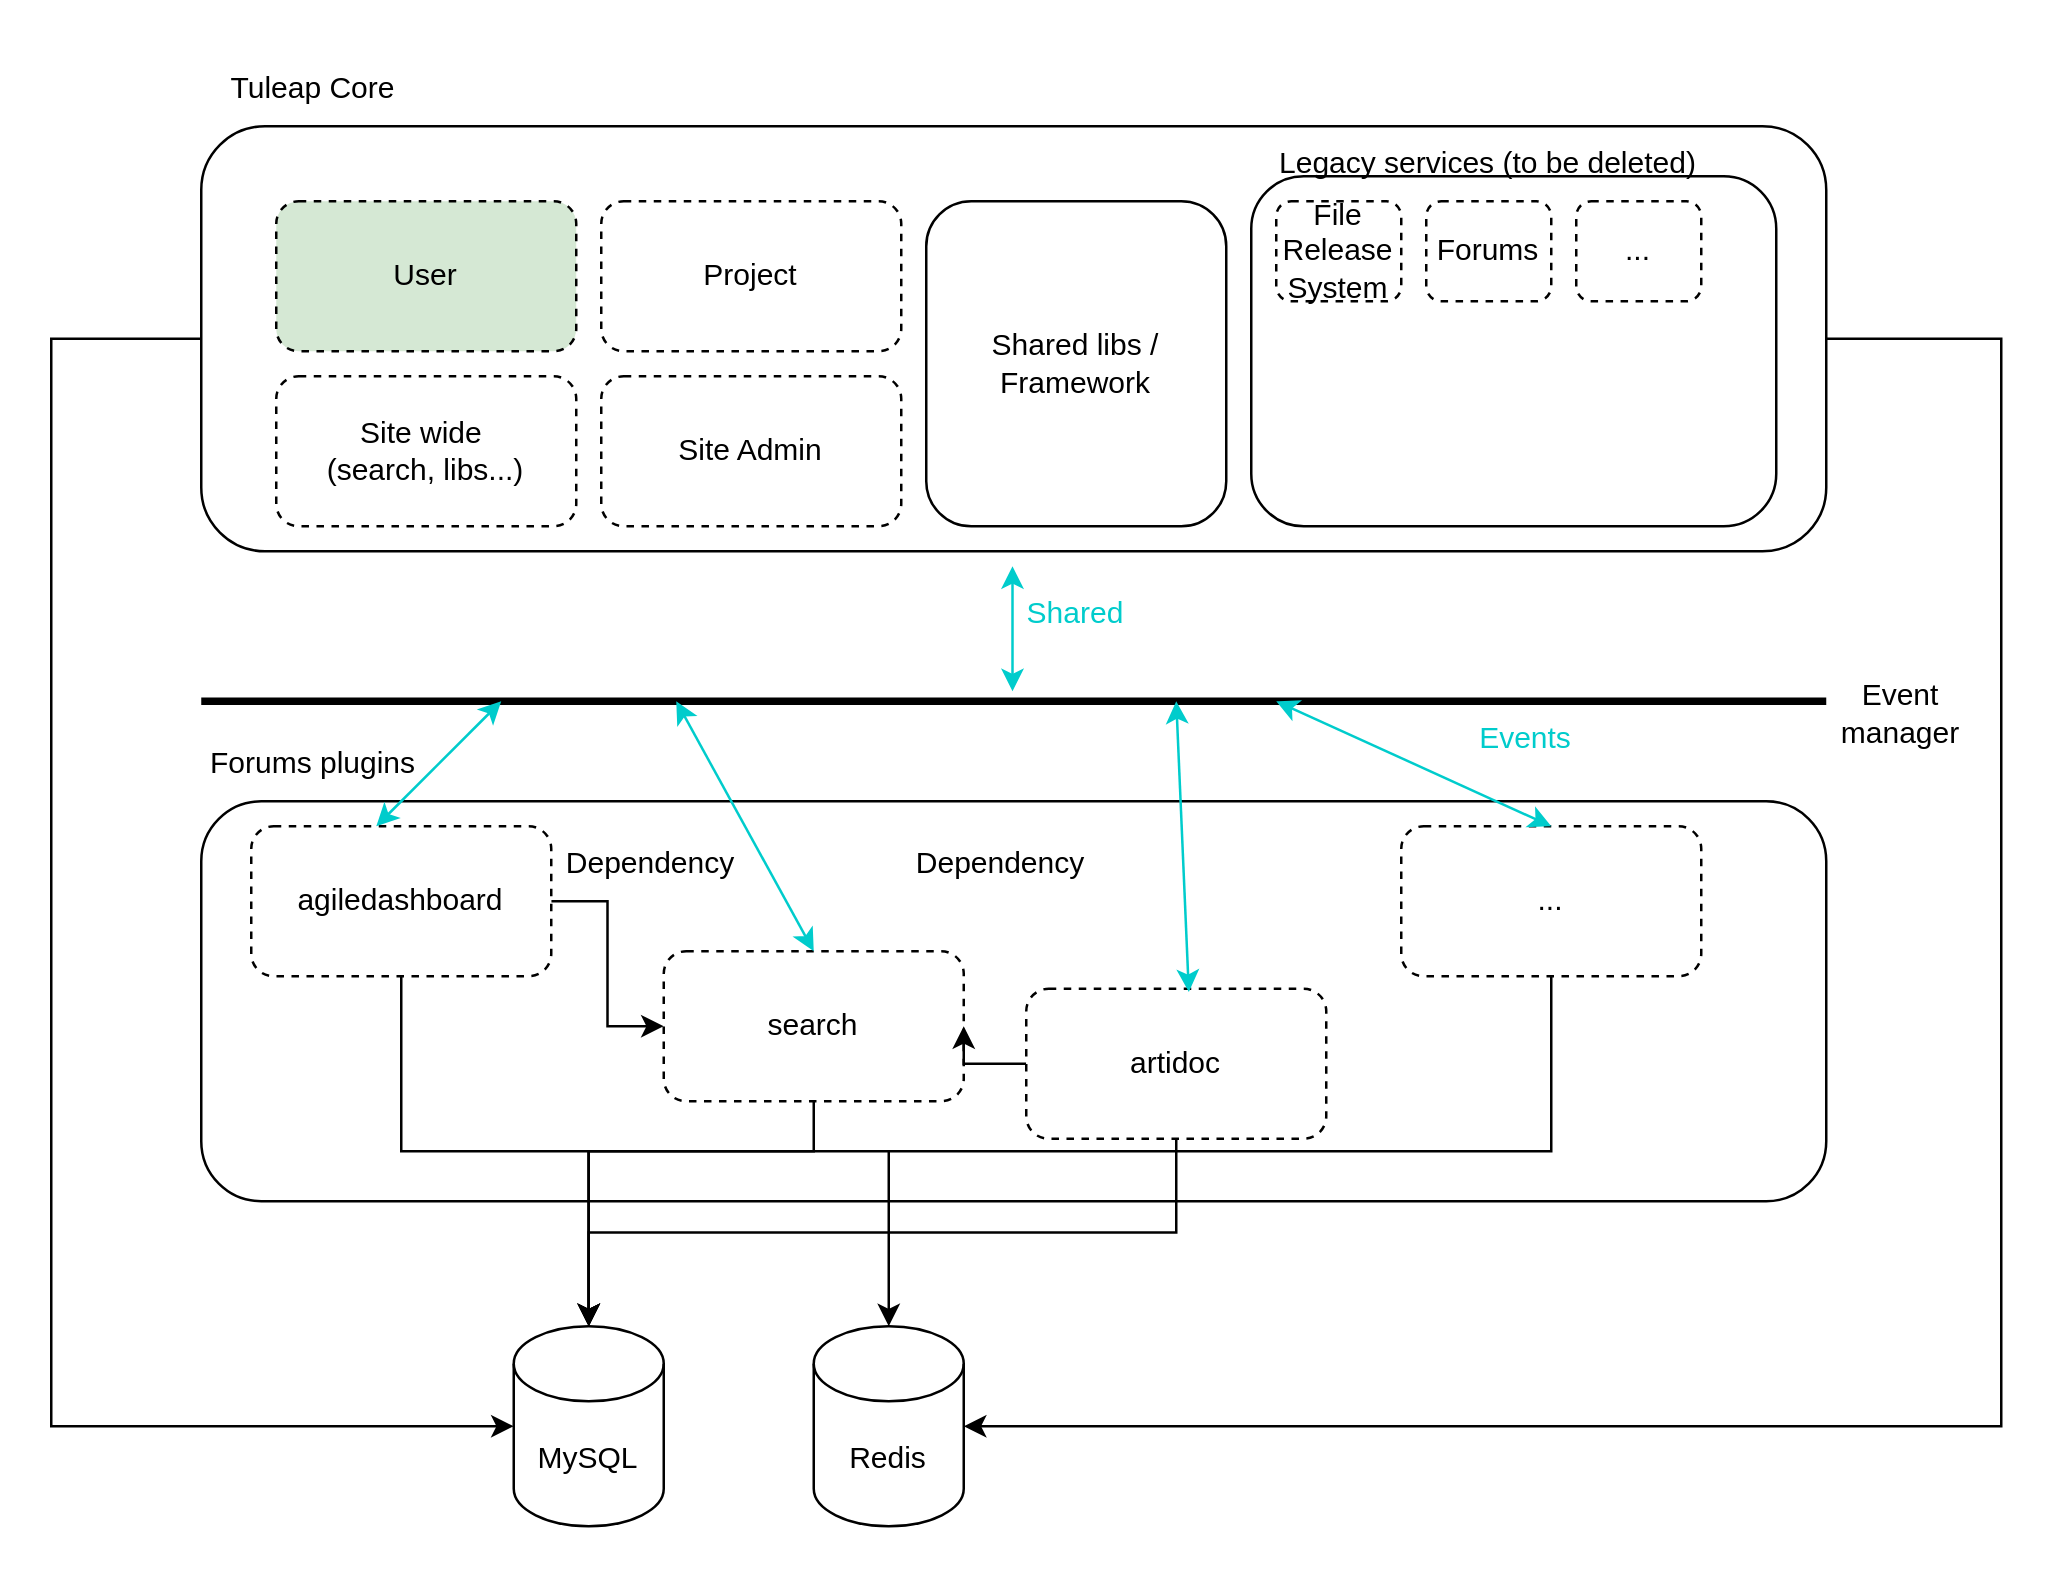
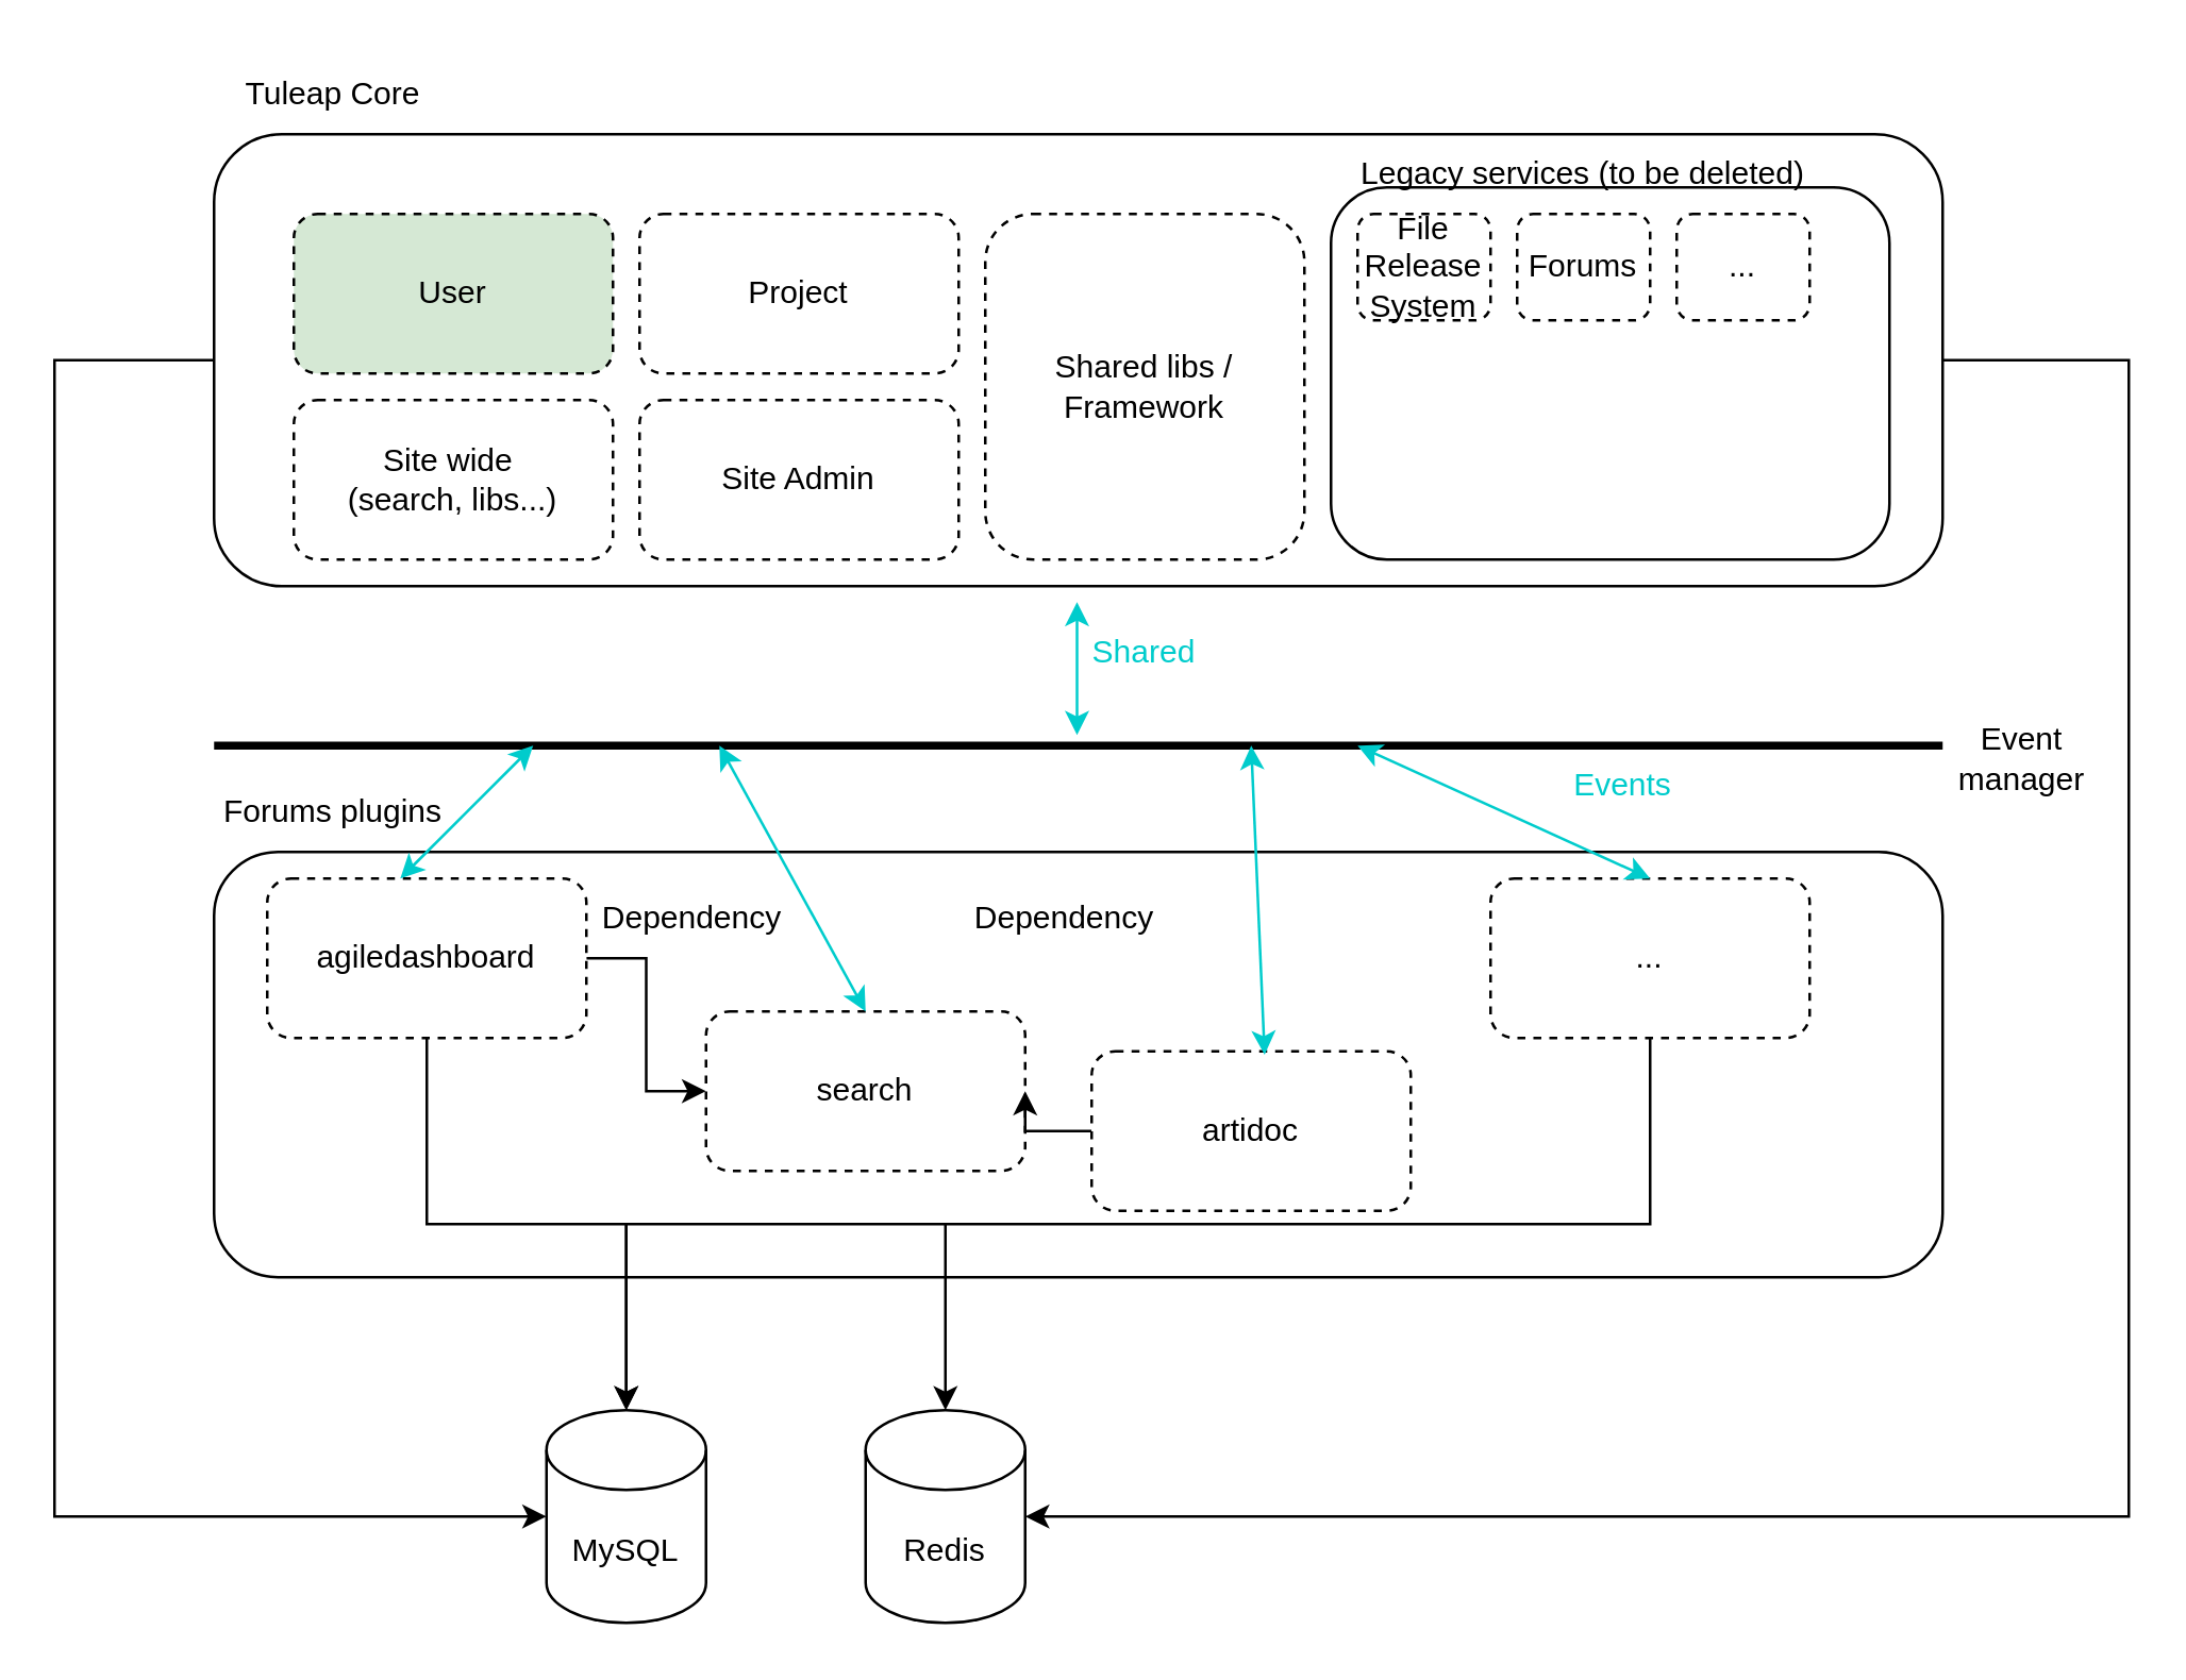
  <mxCell id="0" />
  <mxCell id="1" parent="0" />
  <mxCell id="2" value="" style="rounded=1;whiteSpace=wrap;html=1;fillColor=none;" parent="1" vertex="1"><mxGeometry x="80" y="320" width="650" height="160" as="geometry" /></mxCell>
  <mxCell id="3" value="" style="rounded=1;whiteSpace=wrap;html=1;" parent="1" vertex="1"><mxGeometry x="80" y="50" width="650" height="170" as="geometry" /></mxCell>
  <mxCell id="4" value="Tuleap Core" style="text;html=1;align=center;verticalAlign=middle;whiteSpace=wrap;rounded=0;" parent="1" vertex="1"><mxGeometry x="80" y="20" width="90" height="30" as="geometry" /></mxCell>
  <mxCell id="5" style="edgeStyle=orthogonalEdgeStyle;rounded=0;orthogonalLoop=1;jettySize=auto;html=1;exitX=0.5;exitY=1;exitDx=0;exitDy=0;" edge="1" parent="1" source="7" target="31"><mxGeometry relative="1" as="geometry" /></mxCell>
  <mxCell id="6" style="edgeStyle=orthogonalEdgeStyle;rounded=0;orthogonalLoop=1;jettySize=auto;html=1;exitX=1;exitY=0.5;exitDx=0;exitDy=0;entryX=0;entryY=0.5;entryDx=0;entryDy=0;" edge="1" parent="1" source="7" target="8"><mxGeometry relative="1" as="geometry" /></mxCell>
  <mxCell id="7" value="agiledashboard" style="rounded=1;whiteSpace=wrap;html=1;dashed=1;" parent="1" vertex="1"><mxGeometry x="100" y="330" width="120" height="60" as="geometry" /></mxCell>
  <mxCell id="8" value="search" style="rounded=1;whiteSpace=wrap;html=1;dashed=1;" parent="1" vertex="1"><mxGeometry x="265" y="380" width="120" height="60" as="geometry" /></mxCell>
  <mxCell id="9" style="edgeStyle=orthogonalEdgeStyle;rounded=0;orthogonalLoop=1;jettySize=auto;html=1;exitX=0;exitY=0.5;exitDx=0;exitDy=0;entryX=1;entryY=0.5;entryDx=0;entryDy=0;" edge="1" parent="1" source="10" target="8"><mxGeometry relative="1" as="geometry" /></mxCell>
  <mxCell id="10" value="artidoc" style="rounded=1;whiteSpace=wrap;html=1;dashed=1;" parent="1" vertex="1"><mxGeometry x="410" y="395" width="120" height="60" as="geometry" /></mxCell>
  <mxCell id="11" style="edgeStyle=orthogonalEdgeStyle;rounded=0;orthogonalLoop=1;jettySize=auto;html=1;exitX=0.5;exitY=1;exitDx=0;exitDy=0;" edge="1" parent="1" source="12" target="31"><mxGeometry relative="1" as="geometry" /></mxCell>
  <mxCell id="12" value="..." style="rounded=1;whiteSpace=wrap;html=1;dashed=1;" parent="1" vertex="1"><mxGeometry x="560" y="330" width="120" height="60" as="geometry" /></mxCell>
  <mxCell id="13" value="User" style="rounded=1;whiteSpace=wrap;html=1;dashed=1;fillColor=#d5e8d4;" parent="1" vertex="1"><mxGeometry x="110" y="80" width="120" height="60" as="geometry" /></mxCell>
  <mxCell id="14" value="Site wide&amp;nbsp;&lt;div&gt;(search, libs...)&lt;/div&gt;" style="rounded=1;whiteSpace=wrap;html=1;dashed=1;" parent="1" vertex="1"><mxGeometry x="110" y="150" width="120" height="60" as="geometry" /></mxCell>
  <mxCell id="15" value="Project" style="rounded=1;whiteSpace=wrap;html=1;dashed=1;" parent="1" vertex="1"><mxGeometry x="240" y="80" width="120" height="60" as="geometry" /></mxCell>
- <mxCell id="16" value="Shared libs /&lt;div&gt;Framework&lt;/div&gt;" style="rounded=1;whiteSpace=wrap;html=1;dashed=0;" parent="1" vertex="1"><mxGeometry x="370" y="80" width="120" height="130" as="geometry" /></mxCell>
+ <mxCell id="16" value="Shared libs /&lt;div&gt;Framework&lt;/div&gt;" style="rounded=1;whiteSpace=wrap;html=1;dashed=1;" parent="1" vertex="1"><mxGeometry x="370" y="80" width="120" height="130" as="geometry" /></mxCell>
  <mxCell id="17" value="Forums plugins" style="text;html=1;align=center;verticalAlign=middle;whiteSpace=wrap;rounded=0;" parent="1" vertex="1"><mxGeometry x="80" y="290" width="90" height="30" as="geometry" /></mxCell>
  <mxCell id="18" value="" style="endArrow=none;html=1;rounded=0;strokeWidth=3;" parent="1" edge="1"><mxGeometry width="50" height="50" relative="1" as="geometry"><mxPoint x="80" y="280" as="sourcePoint" /><mxPoint x="730" y="280" as="targetPoint" /></mxGeometry></mxCell>
  <mxCell id="19" value="Event manager" style="text;html=1;align=center;verticalAlign=middle;whiteSpace=wrap;rounded=0;" parent="1" vertex="1"><mxGeometry x="730" y="270" width="60" height="30" as="geometry" /></mxCell>
  <mxCell id="20" value="" style="endArrow=classic;html=1;rounded=0;startArrow=classic;startFill=1;strokeColor=#00CCCC;" parent="1" edge="1"><mxGeometry width="50" height="50" relative="1" as="geometry"><mxPoint x="150" y="330" as="sourcePoint" /><mxPoint x="200" y="280" as="targetPoint" /></mxGeometry></mxCell>
  <mxCell id="21" value="" style="endArrow=classic;startArrow=classic;html=1;rounded=0;exitX=0.5;exitY=0;exitDx=0;exitDy=0;strokeColor=#00CCCC;" parent="1" edge="1" source="8"><mxGeometry width="50" height="50" relative="1" as="geometry"><mxPoint x="290" y="330" as="sourcePoint" /><mxPoint x="270" y="280" as="targetPoint" /></mxGeometry></mxCell>
  <mxCell id="22" value="" style="endArrow=classic;startArrow=classic;html=1;rounded=0;exitX=0.542;exitY=0.022;exitDx=0;exitDy=0;exitPerimeter=0;strokeColor=#00CCCC;" parent="1" edge="1" source="10"><mxGeometry width="50" height="50" relative="1" as="geometry"><mxPoint x="420" y="330" as="sourcePoint" /><mxPoint x="470" y="280" as="targetPoint" /></mxGeometry></mxCell>
  <mxCell id="23" value="" style="endArrow=classic;startArrow=classic;html=1;rounded=0;exitX=0.5;exitY=0;exitDx=0;exitDy=0;strokeColor=#00CCCC;" parent="1" edge="1" source="12"><mxGeometry width="50" height="50" relative="1" as="geometry"><mxPoint x="550" y="330" as="sourcePoint" /><mxPoint x="510" y="280" as="targetPoint" /></mxGeometry></mxCell>
  <mxCell id="24" value="Site Admin" style="rounded=1;whiteSpace=wrap;html=1;dashed=1;" parent="1" vertex="1"><mxGeometry x="240" y="150" width="120" height="60" as="geometry" /></mxCell>
  <mxCell id="25" value="" style="rounded=1;whiteSpace=wrap;html=1;" parent="1" vertex="1"><mxGeometry x="500" y="70" width="210" height="140" as="geometry" /></mxCell>
  <mxCell id="26" value="Legacy services (to be deleted)" style="text;html=1;align=center;verticalAlign=middle;whiteSpace=wrap;rounded=0;" parent="1" vertex="1"><mxGeometry x="500" y="50" width="190" height="30" as="geometry" /></mxCell>
  <mxCell id="27" value="File Release System" style="rounded=1;whiteSpace=wrap;html=1;dashed=1;" parent="1" vertex="1"><mxGeometry x="510" y="80" width="50" height="40" as="geometry" /></mxCell>
  <mxCell id="28" value="Forums" style="rounded=1;whiteSpace=wrap;html=1;dashed=1;" parent="1" vertex="1"><mxGeometry x="570" y="80" width="50" height="40" as="geometry" /></mxCell>
  <mxCell id="29" value="..." style="rounded=1;whiteSpace=wrap;html=1;dashed=1;" parent="1" vertex="1"><mxGeometry x="630" y="80" width="50" height="40" as="geometry" /></mxCell>
  <mxCell id="30" value="" style="endArrow=classic;startArrow=classic;html=1;rounded=0;strokeColor=#00CCCC;" parent="1" edge="1"><mxGeometry width="50" height="50" relative="1" as="geometry"><mxPoint x="404.5" y="276" as="sourcePoint" /><mxPoint x="404.5" y="226" as="targetPoint" /></mxGeometry></mxCell>
  <mxCell id="31" value="MySQL" style="shape=cylinder3;whiteSpace=wrap;html=1;boundedLbl=1;backgroundOutline=1;size=15;" vertex="1" parent="1"><mxGeometry x="205" y="530" width="60" height="80" as="geometry" /></mxCell>
  <mxCell id="32" value="Redis" style="shape=cylinder3;whiteSpace=wrap;html=1;boundedLbl=1;backgroundOutline=1;size=15;" vertex="1" parent="1"><mxGeometry x="325" y="530" width="60" height="80" as="geometry" /></mxCell>
  <mxCell id="33" value="Dependency" style="text;html=1;align=center;verticalAlign=middle;whiteSpace=wrap;rounded=0;" vertex="1" parent="1"><mxGeometry x="230" y="330" width="60" height="30" as="geometry" /></mxCell>
  <mxCell id="34" value="Dependency" style="text;html=1;align=center;verticalAlign=middle;whiteSpace=wrap;rounded=0;" vertex="1" parent="1"><mxGeometry x="370" y="330" width="60" height="30" as="geometry" /></mxCell>
  <mxCell id="35" value="Shared" style="text;html=1;align=center;verticalAlign=middle;whiteSpace=wrap;rounded=0;fontColor=#00CCCC;" vertex="1" parent="1"><mxGeometry x="400" y="230" width="60" height="30" as="geometry" /></mxCell>
  <mxCell id="36" value="Events" style="text;html=1;align=center;verticalAlign=middle;whiteSpace=wrap;rounded=0;fontColor=#00CCCC;" vertex="1" parent="1"><mxGeometry x="580" y="280" width="60" height="30" as="geometry" /></mxCell>
- <mxCell id="37" style="edgeStyle=orthogonalEdgeStyle;rounded=0;orthogonalLoop=1;jettySize=auto;html=1;exitX=0.5;exitY=1;exitDx=0;exitDy=0;entryX=0.5;entryY=0;entryDx=0;entryDy=0;entryPerimeter=0;" edge="1" parent="1" source="10" target="31"><mxGeometry relative="1" as="geometry" /></mxCell>
- <mxCell id="38" style="edgeStyle=orthogonalEdgeStyle;rounded=0;orthogonalLoop=1;jettySize=auto;html=1;exitX=0.5;exitY=1;exitDx=0;exitDy=0;entryX=0.5;entryY=0;entryDx=0;entryDy=0;entryPerimeter=0;" edge="1" parent="1" source="8" target="31"><mxGeometry relative="1" as="geometry"><Array as="points"><mxPoint x="325" y="460" /><mxPoint x="235" y="460" /></Array></mxGeometry></mxCell>
  <mxCell id="39" value="" style="endArrow=classic;html=1;rounded=0;entryX=0.5;entryY=0;entryDx=0;entryDy=0;entryPerimeter=0;" edge="1" parent="1"><mxGeometry width="50" height="50" relative="1" as="geometry"><mxPoint x="355" y="460" as="sourcePoint" /><mxPoint x="355" y="530" as="targetPoint" /></mxGeometry></mxCell>
  <mxCell id="40" value="" style="endArrow=classic;html=1;rounded=0;exitX=0;exitY=0.5;exitDx=0;exitDy=0;entryX=0;entryY=0.5;entryDx=0;entryDy=0;entryPerimeter=0;" edge="1" parent="1" source="3" target="31"><mxGeometry width="50" height="50" relative="1" as="geometry"><mxPoint x="520" y="320" as="sourcePoint" /><mxPoint x="570" y="270" as="targetPoint" /><Array as="points"><mxPoint x="20" y="135" /><mxPoint x="20" y="570" /></Array></mxGeometry></mxCell>
  <mxCell id="41" value="" style="endArrow=classic;html=1;rounded=0;exitX=1;exitY=0.5;exitDx=0;exitDy=0;entryX=1;entryY=0.5;entryDx=0;entryDy=0;entryPerimeter=0;" edge="1" parent="1" source="3" target="32"><mxGeometry width="50" height="50" relative="1" as="geometry"><mxPoint x="520" y="320" as="sourcePoint" /><mxPoint x="570" y="270" as="targetPoint" /><Array as="points"><mxPoint x="800" y="135" /><mxPoint x="800" y="570" /></Array></mxGeometry></mxCell>
